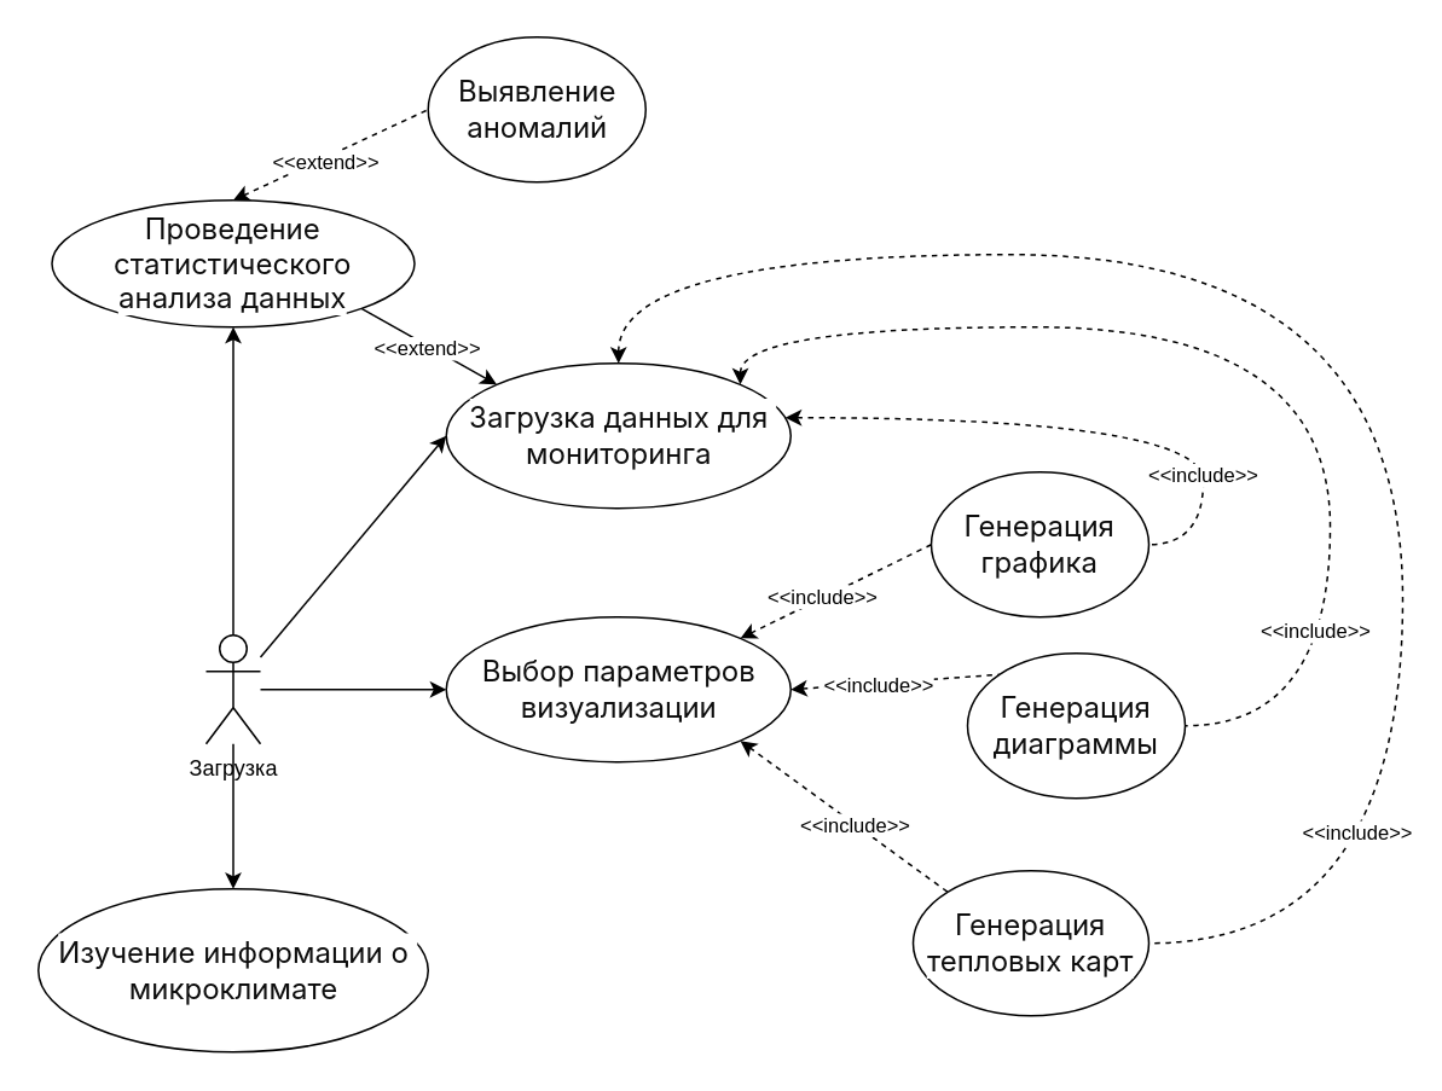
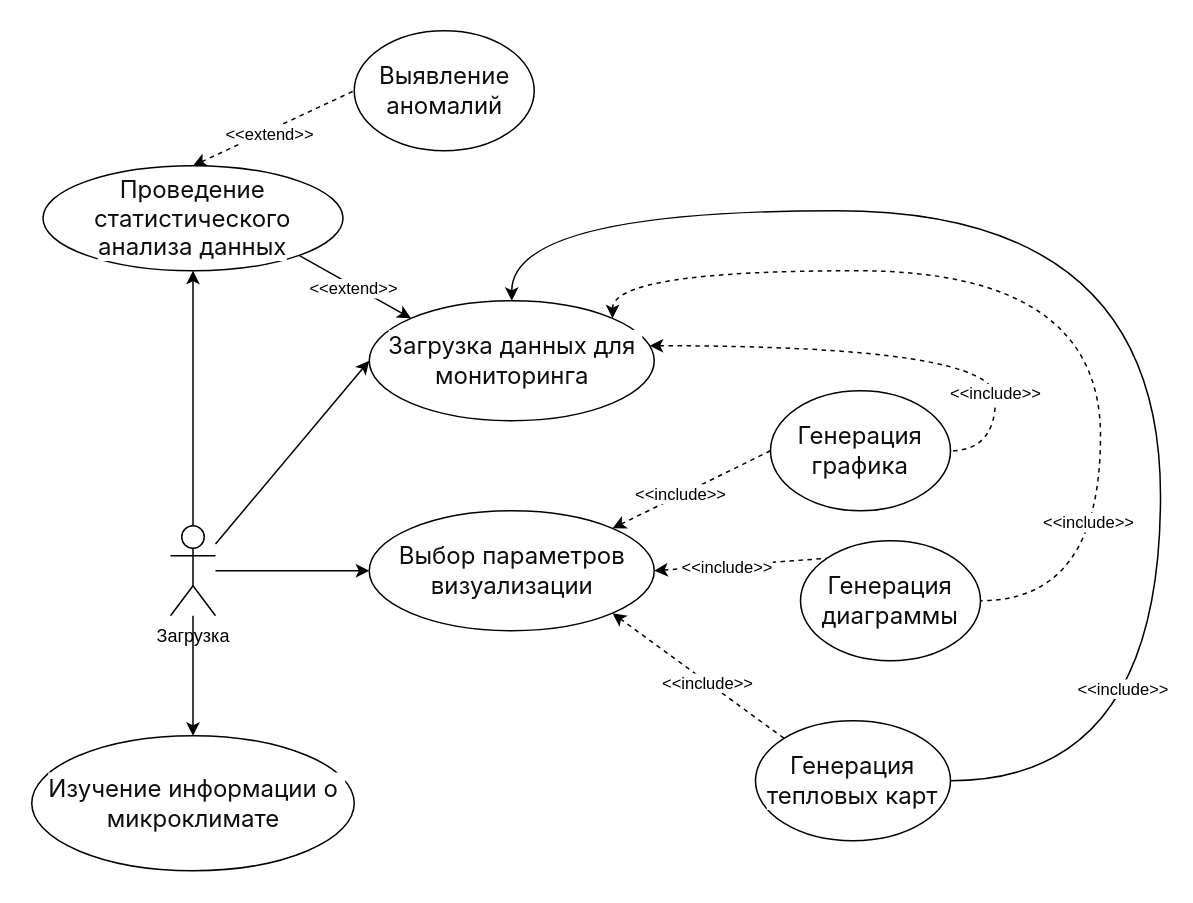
  <mxCell id="0" />
  <mxCell id="1" parent="0" />
  <mxCell id="2" style="rounded=0;orthogonalLoop=1;jettySize=auto;html=1;entryX=0;entryY=0.5;entryDx=0;entryDy=0;" parent="1" source="6" target="23" edge="1"><mxGeometry relative="1" as="geometry" /></mxCell>
  <mxCell id="3" style="rounded=0;orthogonalLoop=1;jettySize=auto;html=1;entryX=0;entryY=0.5;entryDx=0;entryDy=0;" parent="1" source="6" target="27" edge="1"><mxGeometry relative="1" as="geometry" /></mxCell>
  <mxCell id="4" style="rounded=0;orthogonalLoop=1;jettySize=auto;html=1;entryX=0.5;entryY=0;entryDx=0;entryDy=0;" parent="1" source="6" target="7" edge="1"><mxGeometry relative="1" as="geometry" /></mxCell>
  <mxCell id="5" style="edgeStyle=orthogonalEdgeStyle;rounded=0;orthogonalLoop=1;jettySize=auto;html=1;entryX=0.5;entryY=1;entryDx=0;entryDy=0;" parent="1" source="6" target="26" edge="1"><mxGeometry relative="1" as="geometry" /></mxCell>
  <mxCell id="6" value="Загрузка" style="shape=umlActor;verticalLabelPosition=bottom;verticalAlign=top;html=1;outlineConnect=0;" parent="1" vertex="1"><mxGeometry x="113" y="350" width="30" height="60" as="geometry" /></mxCell>
  <mxCell id="7" value="&lt;span style=&quot;color: rgb(13, 13, 13); font-family: ui-sans-serif, -apple-system, system-ui, &amp;quot;Segoe UI&amp;quot;, Roboto, Ubuntu, Cantarell, &amp;quot;Noto Sans&amp;quot;, sans-serif, Helvetica, &amp;quot;Apple Color Emoji&amp;quot;, Arial, &amp;quot;Segoe UI Emoji&amp;quot;, &amp;quot;Segoe UI Symbol&amp;quot;; font-size: 16px; text-align: left; white-space-collapse: preserve; background-color: rgb(255, 255, 255);&quot;&gt;Изучение информации о микроклимате&lt;/span&gt;" style="ellipse;whiteSpace=wrap;html=1;" parent="1" vertex="1"><mxGeometry x="20.5" y="490" width="215" height="90" as="geometry" /></mxCell>
  <mxCell id="8" style="rounded=0;orthogonalLoop=1;jettySize=auto;html=1;entryX=0;entryY=0.5;entryDx=0;entryDy=0;exitX=1;exitY=0;exitDx=0;exitDy=0;startArrow=classic;startFill=1;endArrow=none;endFill=0;dashed=1;" parent="1" source="27" target="29" edge="1"><mxGeometry relative="1" as="geometry" /></mxCell>
  <mxCell id="9" value="&amp;lt;&amp;lt;include&amp;gt;&amp;gt;" style="edgeLabel;html=1;align=center;verticalAlign=middle;resizable=0;points=[];rotation=0;" parent="8" vertex="1" connectable="0"><mxGeometry x="-0.156" y="1" relative="1" as="geometry"><mxPoint as="offset" /></mxGeometry></mxCell>
  <mxCell id="10" style="rounded=0;orthogonalLoop=1;jettySize=auto;html=1;entryX=0;entryY=0;entryDx=0;entryDy=0;exitX=1;exitY=0.5;exitDx=0;exitDy=0;startArrow=classic;startFill=1;endArrow=none;endFill=0;dashed=1;" parent="1" source="27" target="30" edge="1"><mxGeometry relative="1" as="geometry" /></mxCell>
  <mxCell id="11" value="&amp;lt;&amp;lt;include&amp;gt;&amp;gt;" style="edgeLabel;html=1;align=center;verticalAlign=middle;resizable=0;points=[];" parent="10" vertex="1" connectable="0"><mxGeometry x="-0.164" y="-1" relative="1" as="geometry"><mxPoint as="offset" /></mxGeometry></mxCell>
  <mxCell id="12" style="rounded=0;orthogonalLoop=1;jettySize=auto;html=1;entryX=0;entryY=0;entryDx=0;entryDy=0;exitX=1;exitY=1;exitDx=0;exitDy=0;startArrow=classic;startFill=1;endArrow=none;endFill=0;dashed=1;" parent="1" source="27" target="31" edge="1"><mxGeometry relative="1" as="geometry" /></mxCell>
  <mxCell id="13" value="&amp;lt;&amp;lt;include&amp;gt;&amp;gt;" style="edgeLabel;html=1;align=center;verticalAlign=middle;resizable=0;points=[];rotation=0;" parent="12" vertex="1" connectable="0"><mxGeometry x="0.095" relative="1" as="geometry"><mxPoint as="offset" /></mxGeometry></mxCell>
  <mxCell id="14" style="edgeStyle=orthogonalEdgeStyle;rounded=0;orthogonalLoop=1;jettySize=auto;html=1;entryX=1;entryY=0.5;entryDx=0;entryDy=0;curved=1;startArrow=classic;startFill=1;endArrow=none;endFill=0;dashed=1;" parent="1" source="23" target="29" edge="1"><mxGeometry relative="1" as="geometry"><Array as="points"><mxPoint x="663" y="230" /><mxPoint x="663" y="300" /></Array></mxGeometry></mxCell>
  <mxCell id="15" value="&amp;lt;&amp;lt;include&amp;gt;&amp;gt;" style="edgeLabel;html=1;align=center;verticalAlign=middle;resizable=0;points=[];" parent="14" vertex="1" connectable="0"><mxGeometry x="0.586" y="-1" relative="1" as="geometry"><mxPoint as="offset" /></mxGeometry></mxCell>
  <mxCell id="16" style="edgeStyle=orthogonalEdgeStyle;rounded=0;orthogonalLoop=1;jettySize=auto;html=1;entryX=1;entryY=0.5;entryDx=0;entryDy=0;curved=1;startArrow=classic;startFill=1;endArrow=none;endFill=0;exitX=1;exitY=0;exitDx=0;exitDy=0;dashed=1;" parent="1" source="23" target="30" edge="1"><mxGeometry relative="1" as="geometry"><Array as="points"><mxPoint x="408" y="180" /><mxPoint x="733" y="180" /><mxPoint x="733" y="400" /></Array></mxGeometry></mxCell>
  <mxCell id="17" value="&amp;lt;&amp;lt;include&amp;gt;&amp;gt;" style="edgeLabel;html=1;align=center;verticalAlign=middle;resizable=0;points=[];" parent="16" vertex="1" connectable="0"><mxGeometry x="0.597" y="-9" relative="1" as="geometry"><mxPoint as="offset" /></mxGeometry></mxCell>
- <mxCell id="18" style="edgeStyle=orthogonalEdgeStyle;rounded=0;orthogonalLoop=1;jettySize=auto;html=1;entryX=1;entryY=0.5;entryDx=0;entryDy=0;curved=1;startArrow=classic;startFill=1;endArrow=none;endFill=0;dashed=1;" parent="1" source="23" target="31" edge="1"><mxGeometry relative="1" as="geometry"><Array as="points"><mxPoint x="341" y="140" /><mxPoint x="773" y="140" /><mxPoint x="773" y="520" /></Array></mxGeometry></mxCell>
+ <mxCell id="18" style="edgeStyle=orthogonalEdgeStyle;rounded=0;orthogonalLoop=1;jettySize=auto;html=1;entryX=1;entryY=0.5;entryDx=0;entryDy=0;curved=1;startArrow=classic;startFill=1;endArrow=none;endFill=0;dashed=0;" parent="1" source="23" target="31" edge="1"><mxGeometry relative="1" as="geometry"><Array as="points"><mxPoint x="341" y="140" /><mxPoint x="773" y="140" /><mxPoint x="773" y="520" /></Array></mxGeometry></mxCell>
  <mxCell id="19" value="&lt;span style=&quot;color: rgba(0, 0, 0, 0); font-family: monospace; font-size: 0px; text-align: start; background-color: rgb(251, 251, 251);&quot;&gt;%3CmxGraphModel%3E%3Croot%3E%3CmxCell%20id%3D%220%22%2F%3E%3CmxCell%20id%3D%221%22%20parent%3D%220%22%2F%3E%3CmxCell%20id%3D%222%22%20value%3D%22%26amp%3Blt%3B%26amp%3Blt%3Binclude%26amp%3Bgt%3B%26amp%3Bgt%3B%22%20style%3D%22edgeLabel%3Bhtml%3D1%3Balign%3Dcenter%3BverticalAlign%3Dmiddle%3Bresizable%3D0%3Bpoints%3D%5B%5D%3Brotation%3D0%3B%22%20vertex%3D%221%22%20connectable%3D%220%22%20parent%3D%221%22%3E%3CmxGeometry%20x%3D%22386.55%22%20y%3D%22400.807%22%20as%3D%22geometry%22%2F%3E%3C%2FmxCell%3E%3C%2Froot%3E%3C%2FmxGraphModel%3E&lt;/span&gt;" style="edgeLabel;html=1;align=center;verticalAlign=middle;resizable=0;points=[];" parent="18" vertex="1" connectable="0"><mxGeometry x="-0.588" y="-2" relative="1" as="geometry"><mxPoint as="offset" /></mxGeometry></mxCell>
  <mxCell id="20" value="&amp;lt;&amp;lt;include&amp;gt;&amp;gt;" style="edgeLabel;html=1;align=center;verticalAlign=middle;resizable=0;points=[];" parent="18" vertex="1" connectable="0"><mxGeometry x="0.601" y="-26" relative="1" as="geometry"><mxPoint as="offset" /></mxGeometry></mxCell>
  <mxCell id="21" style="rounded=0;orthogonalLoop=1;jettySize=auto;html=1;entryX=1;entryY=1;entryDx=0;entryDy=0;exitX=0;exitY=0;exitDx=0;exitDy=0;startArrow=classic;startFill=1;endArrow=none;endFill=0;dashed=0;" parent="1" source="23" target="26" edge="1"><mxGeometry relative="1" as="geometry" /></mxCell>
  <mxCell id="22" value="&amp;lt;&amp;lt;extend&amp;gt;&amp;gt;" style="edgeLabel;html=1;align=center;verticalAlign=middle;resizable=0;points=[];" parent="21" vertex="1" connectable="0"><mxGeometry x="0.018" y="1" relative="1" as="geometry"><mxPoint as="offset" /></mxGeometry></mxCell>
  <mxCell id="23" value="&lt;span style=&quot;color: rgb(13, 13, 13); font-family: ui-sans-serif, -apple-system, system-ui, &amp;quot;Segoe UI&amp;quot;, Roboto, Ubuntu, Cantarell, &amp;quot;Noto Sans&amp;quot;, sans-serif, Helvetica, &amp;quot;Apple Color Emoji&amp;quot;, Arial, &amp;quot;Segoe UI Emoji&amp;quot;, &amp;quot;Segoe UI Symbol&amp;quot;; font-size: 16px; text-align: left; white-space-collapse: preserve; background-color: rgb(255, 255, 255);&quot;&gt;Загрузка данных для мониторинга&lt;/span&gt;" style="ellipse;whiteSpace=wrap;html=1;" parent="1" vertex="1"><mxGeometry x="245.5" y="200" width="190" height="80" as="geometry" /></mxCell>
  <mxCell id="24" style="rounded=0;orthogonalLoop=1;jettySize=auto;html=1;entryX=0;entryY=0.5;entryDx=0;entryDy=0;exitX=0.5;exitY=0;exitDx=0;exitDy=0;startArrow=classic;startFill=1;endArrow=none;endFill=0;dashed=1;" parent="1" source="26" target="28" edge="1"><mxGeometry relative="1" as="geometry"><mxPoint x="-17" y="140" as="targetPoint" /></mxGeometry></mxCell>
  <mxCell id="25" value="&amp;lt;&amp;lt;extend&amp;gt;&amp;gt;" style="edgeLabel;html=1;align=center;verticalAlign=middle;resizable=0;points=[];" parent="24" vertex="1" connectable="0"><mxGeometry x="-0.063" y="-2" relative="1" as="geometry"><mxPoint x="-1" as="offset" /></mxGeometry></mxCell>
  <mxCell id="26" value="&lt;span style=&quot;color: rgb(13, 13, 13); font-family: ui-sans-serif, -apple-system, system-ui, &amp;quot;Segoe UI&amp;quot;, Roboto, Ubuntu, Cantarell, &amp;quot;Noto Sans&amp;quot;, sans-serif, Helvetica, &amp;quot;Apple Color Emoji&amp;quot;, Arial, &amp;quot;Segoe UI Emoji&amp;quot;, &amp;quot;Segoe UI Symbol&amp;quot;; font-size: 16px; text-align: left; white-space-collapse: preserve; background-color: rgb(255, 255, 255);&quot;&gt;Проведение статистического анализа данных&lt;/span&gt;" style="ellipse;whiteSpace=wrap;html=1;" parent="1" vertex="1"><mxGeometry x="28" y="110" width="200" height="70" as="geometry" /></mxCell>
  <mxCell id="27" value="&lt;span style=&quot;color: rgb(13, 13, 13); font-family: ui-sans-serif, -apple-system, system-ui, &amp;quot;Segoe UI&amp;quot;, Roboto, Ubuntu, Cantarell, &amp;quot;Noto Sans&amp;quot;, sans-serif, Helvetica, &amp;quot;Apple Color Emoji&amp;quot;, Arial, &amp;quot;Segoe UI Emoji&amp;quot;, &amp;quot;Segoe UI Symbol&amp;quot;; font-size: 16px; text-align: left; white-space-collapse: preserve; background-color: rgb(255, 255, 255);&quot;&gt;Выбор параметров визуализации&lt;/span&gt;" style="ellipse;whiteSpace=wrap;html=1;" parent="1" vertex="1"><mxGeometry x="245.5" y="340" width="190" height="80" as="geometry" /></mxCell>
  <mxCell id="28" value="&lt;span style=&quot;color: rgb(13, 13, 13); font-family: ui-sans-serif, -apple-system, system-ui, &amp;quot;Segoe UI&amp;quot;, Roboto, Ubuntu, Cantarell, &amp;quot;Noto Sans&amp;quot;, sans-serif, Helvetica, &amp;quot;Apple Color Emoji&amp;quot;, Arial, &amp;quot;Segoe UI Emoji&amp;quot;, &amp;quot;Segoe UI Symbol&amp;quot;; font-size: 16px; text-align: left; white-space-collapse: preserve; background-color: rgb(255, 255, 255);&quot;&gt;Выявление аномалий&lt;/span&gt;" style="ellipse;whiteSpace=wrap;html=1;" parent="1" vertex="1"><mxGeometry x="235.5" y="20" width="120" height="80" as="geometry" /></mxCell>
  <mxCell id="29" value="&lt;span style=&quot;color: rgb(13, 13, 13); font-family: ui-sans-serif, -apple-system, system-ui, &amp;quot;Segoe UI&amp;quot;, Roboto, Ubuntu, Cantarell, &amp;quot;Noto Sans&amp;quot;, sans-serif, Helvetica, &amp;quot;Apple Color Emoji&amp;quot;, Arial, &amp;quot;Segoe UI Emoji&amp;quot;, &amp;quot;Segoe UI Symbol&amp;quot;; font-size: 16px; text-align: left; white-space-collapse: preserve; background-color: rgb(255, 255, 255);&quot;&gt;Генерация графика&lt;/span&gt;" style="ellipse;whiteSpace=wrap;html=1;" parent="1" vertex="1"><mxGeometry x="513" y="260" width="120" height="80" as="geometry" /></mxCell>
  <mxCell id="30" value="&lt;span style=&quot;color: rgb(13, 13, 13); font-family: ui-sans-serif, -apple-system, system-ui, &amp;quot;Segoe UI&amp;quot;, Roboto, Ubuntu, Cantarell, &amp;quot;Noto Sans&amp;quot;, sans-serif, Helvetica, &amp;quot;Apple Color Emoji&amp;quot;, Arial, &amp;quot;Segoe UI Emoji&amp;quot;, &amp;quot;Segoe UI Symbol&amp;quot;; font-size: 16px; text-align: left; white-space-collapse: preserve; background-color: rgb(255, 255, 255);&quot;&gt;Генерация диаграммы&lt;/span&gt;" style="ellipse;whiteSpace=wrap;html=1;" parent="1" vertex="1"><mxGeometry x="533" y="360" width="120" height="80" as="geometry" /></mxCell>
  <mxCell id="31" value="&lt;span style=&quot;color: rgb(13, 13, 13); font-family: ui-sans-serif, -apple-system, system-ui, &amp;quot;Segoe UI&amp;quot;, Roboto, Ubuntu, Cantarell, &amp;quot;Noto Sans&amp;quot;, sans-serif, Helvetica, &amp;quot;Apple Color Emoji&amp;quot;, Arial, &amp;quot;Segoe UI Emoji&amp;quot;, &amp;quot;Segoe UI Symbol&amp;quot;; font-size: 16px; text-align: left; white-space-collapse: preserve; background-color: rgb(255, 255, 255);&quot;&gt;Генерация тепловых карт&lt;/span&gt;" style="ellipse;whiteSpace=wrap;html=1;" parent="1" vertex="1"><mxGeometry x="503" y="480" width="130" height="80" as="geometry" /></mxCell>
